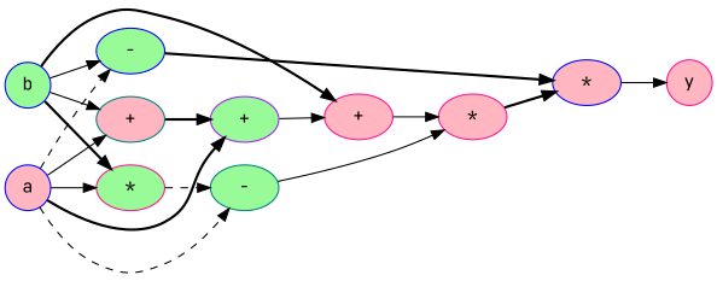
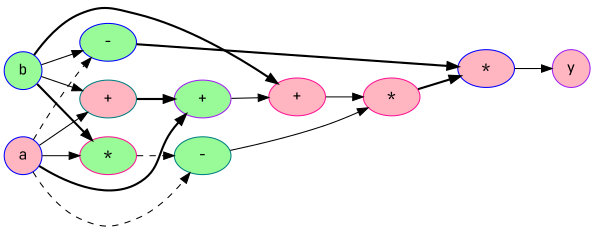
  digraph {
    rankdir=LR
    fontname="JetBrains Mono"
    node [color=blue shape=ellipse style=filled fillcolor=lightpink fontname="JetBrains Mono"]
    edge [style=solid fontname="JetBrains Mono"]
    n1 [label=a shape=circle]
    n2 [color=deeppink label="*" fillcolor=palegreen]
    n3 [color=teal label="-" fillcolor=palegreen]
    n4 [color=teal label="+"]
    n5 [color=purple label="+" fillcolor=palegreen]
    n6 [label="-" fillcolor=palegreen]
    n7 [label=b shape=circle fillcolor=palegreen]
    n8 [color=deeppink label="+"]
    n9 [color=deeppink label="*"]
    n10 [label="*"]
-   n11 [color=deeppink label=y shape=circle]
+   n11 [color=purple label=y shape=circle]
    n1 -> n2
    n1 -> n3 [style=dashed]
    n1 -> n4
    n1 -> n5 [style=bold]
    n1 -> n6 [style=dashed]
    n2 -> n3 [style=dashed]
    n3 -> n9
    n4 -> n5 [style=bold]
    n5 -> n8
    n6 -> n10 [style=bold]
    n7 -> n2 [style=bold]
    n7 -> n4
    n7 -> n6
    n7 -> n8 [style=bold]
    n8 -> n9
    n9 -> n10 [style=bold]
    n10 -> n11
  }
